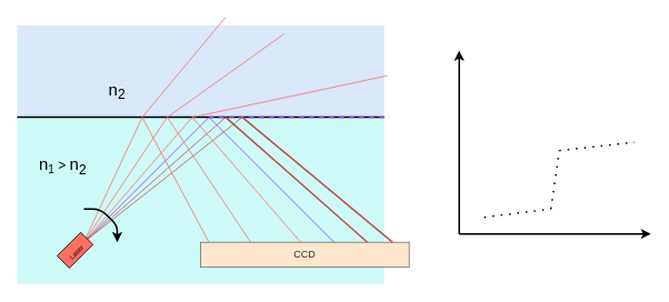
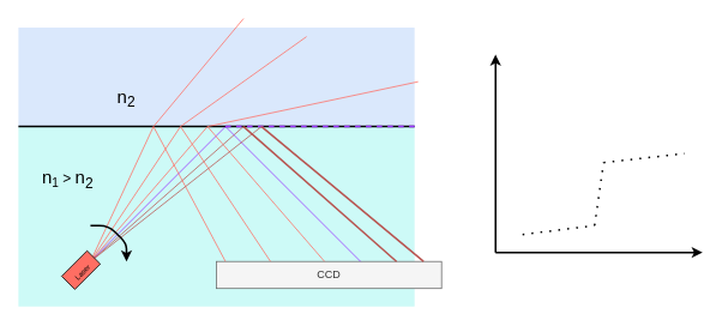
  <mxCell id="0" />
  <mxCell id="1" parent="0" />
  <mxCell id="2" value="" style="rounded=0;whiteSpace=wrap;html=1;fontSize=20;fillColor=#CDFAF7;strokeColor=none;" vertex="1" parent="1"><mxGeometry x="20" y="140" width="440" height="200" as="geometry" /></mxCell>
  <mxCell id="3" value="" style="rounded=0;whiteSpace=wrap;html=1;fontSize=20;fillColor=#dae8fc;strokeColor=none;" parent="1" vertex="1"><mxGeometry x="20" y="30" width="440" height="110" as="geometry" /></mxCell>
  <mxCell id="4" value="" style="endArrow=none;html=1;strokeWidth=2;" parent="1" edge="1"><mxGeometry width="50" height="50" relative="1" as="geometry"><mxPoint x="20" y="140" as="sourcePoint" /><mxPoint x="460" y="140" as="targetPoint" /></mxGeometry></mxCell>
- <mxCell id="5" value="CCD" style="rounded=0;whiteSpace=wrap;html=1;fillColor=#ffe6cc;fontColor=#333333;strokeColor=#666666;" parent="1" vertex="1"><mxGeometry x="240" y="290" width="250" height="30" as="geometry" /></mxCell>
+ <mxCell id="5" value="CCD" style="rounded=0;whiteSpace=wrap;html=1;fillColor=#f5f5f5;fontColor=#333333;strokeColor=#666666;" parent="1" vertex="1"><mxGeometry x="240" y="290" width="250" height="30" as="geometry" /></mxCell>
  <mxCell id="6" value="" style="endArrow=none;html=1;strokeWidth=1;fillColor=#f8cecc;strokeColor=#FF6E63;" parent="1" edge="1"><mxGeometry width="50" height="50" relative="1" as="geometry"><mxPoint x="100" y="290" as="sourcePoint" /><mxPoint x="170" y="140" as="targetPoint" /></mxGeometry></mxCell>
  <mxCell id="7" value="" style="endArrow=none;html=1;strokeWidth=1;fillColor=#f8cecc;strokeColor=#FF6E63;" parent="1" edge="1"><mxGeometry width="50" height="50" relative="1" as="geometry"><mxPoint x="100" y="290" as="sourcePoint" /><mxPoint x="200" y="140" as="targetPoint" /></mxGeometry></mxCell>
  <mxCell id="8" value="&lt;font style=&quot;&quot;&gt;&lt;span style=&quot;font-size: 20px;&quot;&gt;n&lt;/span&gt;&lt;font style=&quot;font-size: 16px;&quot;&gt;&lt;sub&gt;1&lt;/sub&gt;&amp;nbsp;&amp;gt;&amp;nbsp;&lt;/font&gt;&lt;/font&gt;&lt;span style=&quot;font-size: 20px;&quot;&gt;n&lt;/span&gt;&lt;sub style=&quot;border-color: var(--border-color);&quot;&gt;&lt;font style=&quot;border-color: var(--border-color); font-size: 16px;&quot;&gt;2&lt;/font&gt;&lt;/sub&gt;" style="text;html=1;strokeColor=none;fillColor=none;align=center;verticalAlign=middle;whiteSpace=wrap;rounded=0;fontSize=29;" parent="1" vertex="1"><mxGeometry x="45" y="180" width="60" height="30" as="geometry" /></mxCell>
  <mxCell id="9" value="&lt;font style=&quot;font-size: 20px;&quot;&gt;n&lt;sub&gt;&lt;font style=&quot;font-size: 16px;&quot;&gt;2&lt;/font&gt;&lt;/sub&gt;&lt;/font&gt;" style="text;html=1;strokeColor=none;fillColor=none;align=center;verticalAlign=middle;whiteSpace=wrap;rounded=0;fontSize=29;" parent="1" vertex="1"><mxGeometry x="110" y="90" width="60" height="30" as="geometry" /></mxCell>
  <mxCell id="10" value="" style="endArrow=none;html=1;strokeWidth=1;fillColor=#f8cecc;strokeColor=#FF6E63;" parent="1" edge="1"><mxGeometry width="50" height="50" relative="1" as="geometry"><mxPoint x="100" y="290" as="sourcePoint" /><mxPoint x="230" y="140" as="targetPoint" /></mxGeometry></mxCell>
  <mxCell id="11" value="" style="endArrow=none;html=1;strokeWidth=1;fillColor=#f8cecc;strokeColor=#9933FF;" parent="1" edge="1"><mxGeometry width="50" height="50" relative="1" as="geometry"><mxPoint x="100" y="290" as="sourcePoint" /><mxPoint x="250" y="140" as="targetPoint" /></mxGeometry></mxCell>
  <mxCell id="12" value="" style="endArrow=none;html=1;strokeWidth=1;fillColor=#f8cecc;strokeColor=#b85450;" parent="1" edge="1"><mxGeometry width="50" height="50" relative="1" as="geometry"><mxPoint x="100" y="290" as="sourcePoint" /><mxPoint x="270" y="140" as="targetPoint" /></mxGeometry></mxCell>
  <mxCell id="13" value="" style="endArrow=none;html=1;strokeWidth=1;fillColor=#f8cecc;strokeColor=#FF6E63;" parent="1" edge="1"><mxGeometry width="50" height="50" relative="1" as="geometry"><mxPoint x="170" y="140" as="sourcePoint" /><mxPoint x="270" y="20" as="targetPoint" /></mxGeometry></mxCell>
  <mxCell id="14" value="" style="endArrow=none;html=1;strokeWidth=1;fillColor=#f8cecc;strokeColor=#FF6E63;entryX=0.441;entryY=0.552;entryDx=0;entryDy=0;entryPerimeter=0;" parent="1" edge="1"><mxGeometry width="50" height="50" relative="1" as="geometry"><mxPoint x="200" y="140" as="sourcePoint" /><mxPoint x="340" y="40.08" as="targetPoint" /></mxGeometry></mxCell>
  <mxCell id="15" value="" style="endArrow=none;html=1;strokeWidth=1;fillColor=#f8cecc;strokeColor=#FF6E63;entryX=1.009;entryY=0.547;entryDx=0;entryDy=0;entryPerimeter=0;" parent="1" target="3" edge="1"><mxGeometry width="50" height="50" relative="1" as="geometry"><mxPoint x="230" y="140" as="sourcePoint" /><mxPoint x="520" y="60.08" as="targetPoint" /></mxGeometry></mxCell>
  <mxCell id="16" value="" style="endArrow=none;html=1;strokeWidth=2;fillColor=#f8cecc;strokeColor=#9933FF;dashed=1;" parent="1" edge="1"><mxGeometry width="50" height="50" relative="1" as="geometry"><mxPoint x="250" y="140" as="sourcePoint" /><mxPoint x="460" y="140" as="targetPoint" /></mxGeometry></mxCell>
  <mxCell id="17" value="" style="endArrow=none;html=1;strokeWidth=2;fillColor=#f8cecc;strokeColor=#b85450;" parent="1" edge="1"><mxGeometry width="50" height="50" relative="1" as="geometry"><mxPoint x="270" y="140" as="sourcePoint" /><mxPoint x="440" y="290" as="targetPoint" /></mxGeometry></mxCell>
  <mxCell id="18" value="" style="endArrow=none;html=1;strokeWidth=1;fillColor=#f8cecc;strokeColor=#FF6E63;" parent="1" edge="1"><mxGeometry width="50" height="50" relative="1" as="geometry"><mxPoint x="170" y="140" as="sourcePoint" /><mxPoint x="250" y="290" as="targetPoint" /></mxGeometry></mxCell>
  <mxCell id="19" value="" style="endArrow=none;html=1;strokeWidth=1;fillColor=#f8cecc;strokeColor=#FF6E63;" parent="1" edge="1"><mxGeometry width="50" height="50" relative="1" as="geometry"><mxPoint x="200" y="140" as="sourcePoint" /><mxPoint x="300" y="290" as="targetPoint" /></mxGeometry></mxCell>
  <mxCell id="20" value="" style="endArrow=none;html=1;strokeWidth=1;fillColor=#f8cecc;strokeColor=#FF6E63;" parent="1" edge="1"><mxGeometry width="50" height="50" relative="1" as="geometry"><mxPoint x="230" y="140" as="sourcePoint" /><mxPoint x="360" y="290" as="targetPoint" /></mxGeometry></mxCell>
  <mxCell id="21" value="" style="endArrow=none;html=1;strokeWidth=1;fillColor=#f8cecc;strokeColor=#9933FF;" parent="1" edge="1"><mxGeometry width="50" height="50" relative="1" as="geometry"><mxPoint x="250" y="140" as="sourcePoint" /><mxPoint x="400" y="290" as="targetPoint" /></mxGeometry></mxCell>
  <mxCell id="22" value="" style="endArrow=none;html=1;strokeWidth=1;fillColor=#f8cecc;strokeColor=#b85450;" parent="1" edge="1"><mxGeometry width="50" height="50" relative="1" as="geometry"><mxPoint x="100" y="290" as="sourcePoint" /><mxPoint x="290" y="140" as="targetPoint" /></mxGeometry></mxCell>
  <mxCell id="23" value="" style="endArrow=none;html=1;strokeWidth=2;fillColor=#f8cecc;strokeColor=#b85450;entryX=0.92;entryY=0;entryDx=0;entryDy=0;entryPerimeter=0;" parent="1" target="5" edge="1"><mxGeometry width="50" height="50" relative="1" as="geometry"><mxPoint x="290" y="140" as="sourcePoint" /><mxPoint x="460" y="290" as="targetPoint" /></mxGeometry></mxCell>
  <mxCell id="24" value="" style="endArrow=classic;html=1;strokeColor=#000000;strokeWidth=2;fontSize=16;" parent="1" edge="1"><mxGeometry width="50" height="50" relative="1" as="geometry"><mxPoint x="100" y="250" as="sourcePoint" /><mxPoint x="140" y="290" as="targetPoint" /><Array as="points"><mxPoint x="120" y="250" /><mxPoint x="140" y="270" /></Array></mxGeometry></mxCell>
  <mxCell id="25" value="&lt;font style=&quot;font-size: 8px;&quot;&gt;Laser&lt;/font&gt;" style="rounded=0;whiteSpace=wrap;html=1;fontSize=16;fillColor=#FF6E63;strokeColor=#000000;rotation=-45;" parent="1" vertex="1"><mxGeometry x="69.44" y="289.16" width="40" height="20.73" as="geometry" /></mxCell>
  <mxCell id="26" value="" style="endArrow=classic;html=1;strokeColor=#000000;strokeWidth=2;fontSize=8;startArrow=none;startFill=0;endFill=1;" parent="1" edge="1"><mxGeometry width="50" height="50" relative="1" as="geometry"><mxPoint x="550" y="280" as="sourcePoint" /><mxPoint x="550" y="60" as="targetPoint" /></mxGeometry></mxCell>
  <mxCell id="27" value="" style="endArrow=classic;html=1;strokeColor=#000000;strokeWidth=2;fontSize=8;endFill=1;" parent="1" edge="1"><mxGeometry width="50" height="50" relative="1" as="geometry"><mxPoint x="550" y="280" as="sourcePoint" /><mxPoint x="780" y="280" as="targetPoint" /></mxGeometry></mxCell>
  <mxCell id="28" value="" style="endArrow=none;html=1;strokeColor=#000000;strokeWidth=2;fontSize=8;dashed=1;dashPattern=1 4;" parent="1" edge="1"><mxGeometry width="50" height="50" relative="1" as="geometry"><mxPoint x="580" y="260" as="sourcePoint" /><mxPoint x="660" y="250" as="targetPoint" /></mxGeometry></mxCell>
  <mxCell id="29" value="" style="endArrow=none;html=1;strokeColor=#000000;strokeWidth=2;fontSize=8;dashed=1;dashPattern=1 4;sourcePerimeterSpacing=0;jumpStyle=none;shadow=0;" parent="1" edge="1"><mxGeometry width="50" height="50" relative="1" as="geometry"><mxPoint x="660" y="250" as="sourcePoint" /><mxPoint x="670" y="180" as="targetPoint" /></mxGeometry></mxCell>
  <mxCell id="30" value="" style="endArrow=none;html=1;strokeColor=#000000;strokeWidth=2;fontSize=8;dashed=1;dashPattern=1 4;" parent="1" edge="1"><mxGeometry width="50" height="50" relative="1" as="geometry"><mxPoint x="670" y="180" as="sourcePoint" /><mxPoint x="760" y="170" as="targetPoint" /></mxGeometry></mxCell>
